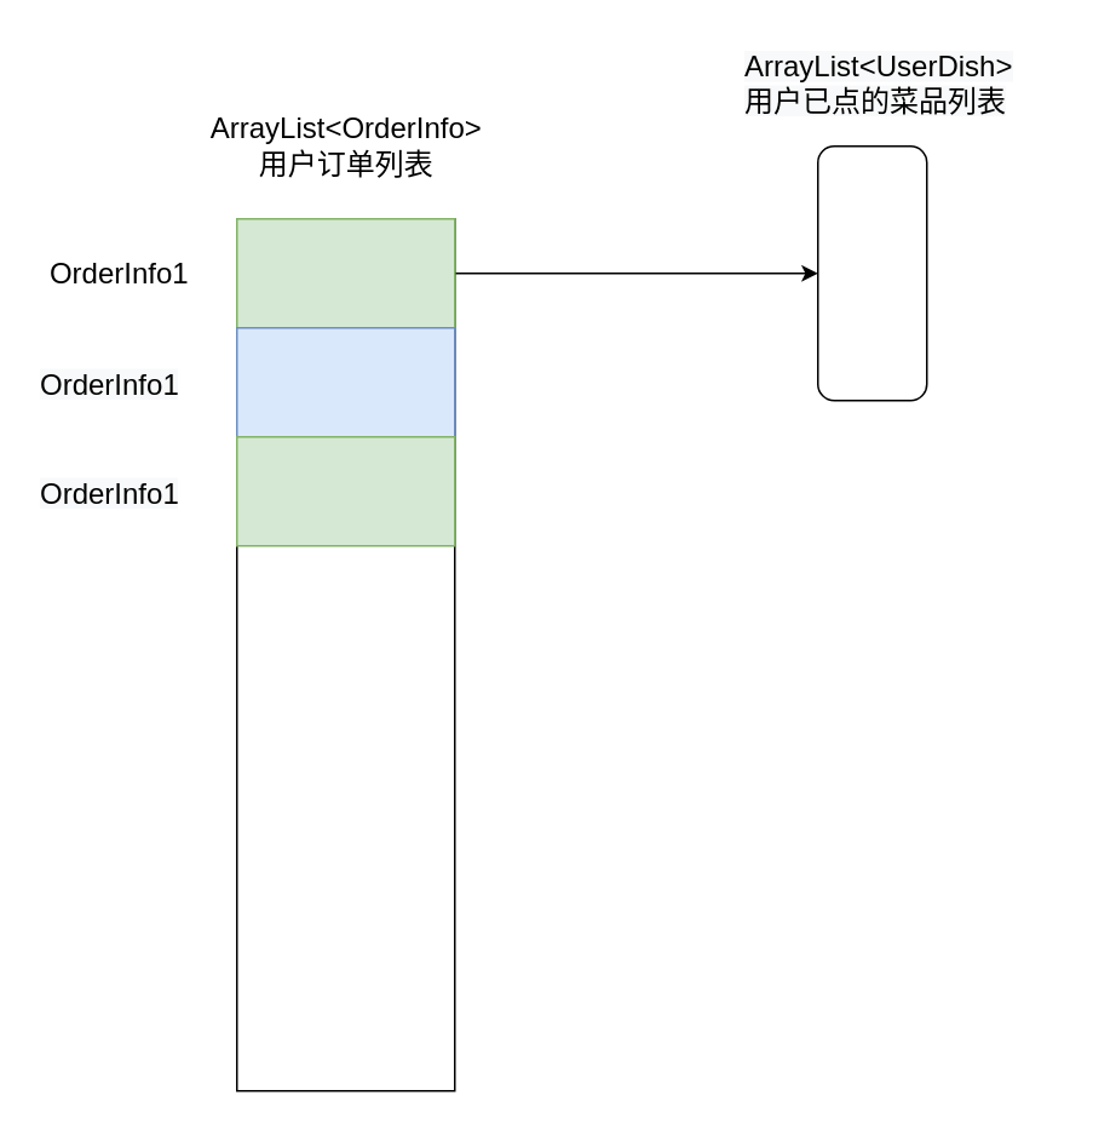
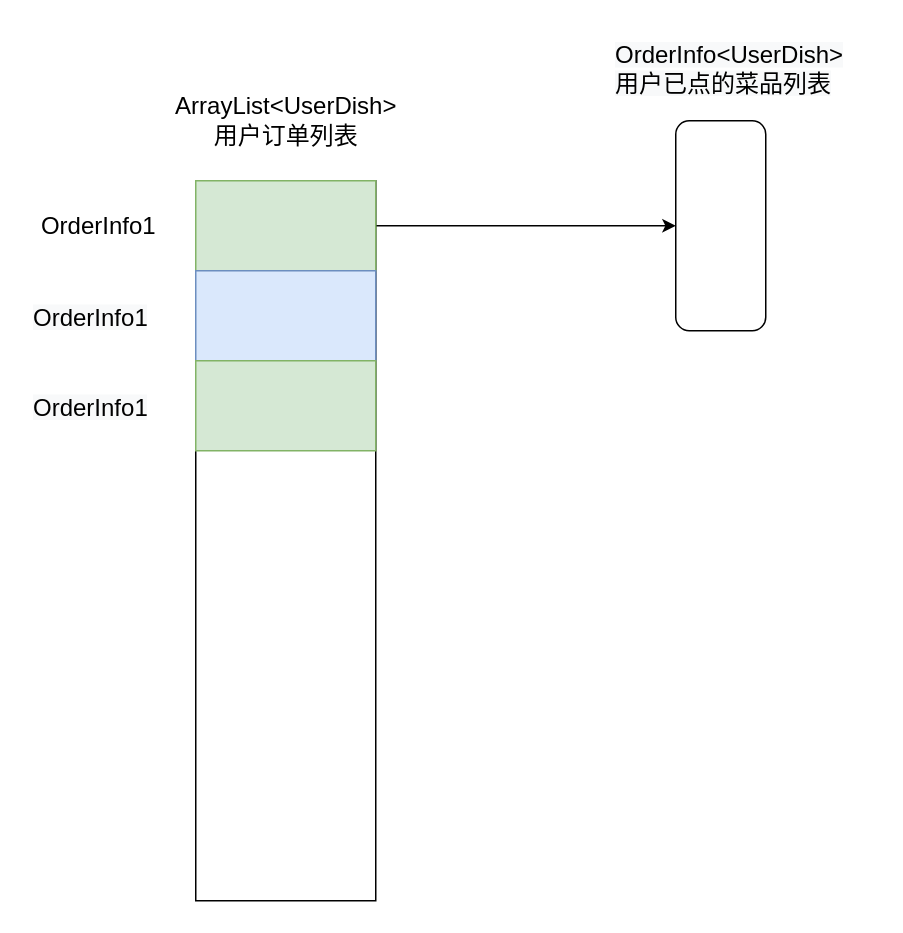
  <mxCell id="0" />
  <mxCell id="1" parent="0" />
  <mxCell id="2" value="" style="rounded=0;whiteSpace=wrap;html=1;" vertex="1" parent="1"><mxGeometry x="130" y="120" width="120" height="480" as="geometry" /></mxCell>
  <mxCell id="3" style="rounded=0;orthogonalLoop=1;jettySize=auto;html=1;entryX=0;entryY=0.5;entryDx=0;entryDy=0;" edge="1" parent="1" source="4" target="7"><mxGeometry relative="1" as="geometry" /></mxCell>
  <mxCell id="4" value="" style="rounded=0;whiteSpace=wrap;html=1;fillColor=#d5e8d4;strokeColor=#82b366;" vertex="1" parent="1"><mxGeometry x="130" y="120" width="120" height="60" as="geometry" /></mxCell>
  <mxCell id="5" value="" style="rounded=0;whiteSpace=wrap;html=1;fillColor=#dae8fc;strokeColor=#6c8ebf;" vertex="1" parent="1"><mxGeometry x="130" y="180" width="120" height="60" as="geometry" /></mxCell>
  <mxCell id="6" value="" style="rounded=0;whiteSpace=wrap;html=1;fillColor=#d5e8d4;strokeColor=#82b366;" vertex="1" parent="1"><mxGeometry x="130" y="240" width="120" height="60" as="geometry" /></mxCell>
  <mxCell id="7" value="" style="rounded=1;whiteSpace=wrap;html=1;" vertex="1" parent="1"><mxGeometry x="450" y="80" width="60" height="140" as="geometry" /></mxCell>
- <mxCell id="8" value="&lt;span style=&quot;font-size: 16px;&quot;&gt;ArrayList&amp;lt;OrderInfo&amp;gt;&lt;br&gt;用户订单列表&lt;br&gt;&lt;/span&gt;" style="text;html=1;align=center;verticalAlign=middle;resizable=0;points=[];autosize=1;strokeColor=none;fillColor=none;" vertex="1" parent="1"><mxGeometry x="110" y="60" width="160" height="40" as="geometry" /></mxCell>
- <mxCell id="9" value="&lt;span style=&quot;color: rgb(0, 0, 0); font-family: Helvetica; font-size: 16px; font-style: normal; font-variant-ligatures: normal; font-variant-caps: normal; font-weight: 400; letter-spacing: normal; orphans: 2; text-align: center; text-indent: 0px; text-transform: none; widows: 2; word-spacing: 0px; -webkit-text-stroke-width: 0px; background-color: rgb(248, 249, 250); text-decoration-thickness: initial; text-decoration-style: initial; text-decoration-color: initial; float: none; display: inline !important;&quot;&gt;ArrayList&amp;lt;UserDish&amp;gt;&lt;br&gt;用户已点的菜品列表&lt;br&gt;&lt;/span&gt;" style="text;whiteSpace=wrap;html=1;fontSize=16;" vertex="1" parent="1"><mxGeometry x="407.5" y="20" width="172.5" height="50" as="geometry" /></mxCell>
+ <mxCell id="8" value="&lt;span style=&quot;font-size: 16px;&quot;&gt;ArrayList&amp;lt;UserDish&amp;gt;&lt;br&gt;用户订单列表&lt;br&gt;&lt;/span&gt;" style="text;html=1;align=center;verticalAlign=middle;resizable=0;points=[];autosize=1;strokeColor=none;fillColor=none;" vertex="1" parent="1"><mxGeometry x="110" y="60" width="160" height="40" as="geometry" /></mxCell>
+ <mxCell id="9" value="&lt;span style=&quot;color: rgb(0, 0, 0); font-family: Helvetica; font-size: 16px; font-style: normal; font-variant-ligatures: normal; font-variant-caps: normal; font-weight: 400; letter-spacing: normal; orphans: 2; text-align: center; text-indent: 0px; text-transform: none; widows: 2; word-spacing: 0px; -webkit-text-stroke-width: 0px; background-color: rgb(248, 249, 250); text-decoration-thickness: initial; text-decoration-style: initial; text-decoration-color: initial; float: none; display: inline !important;&quot;&gt;OrderInfo&amp;lt;UserDish&amp;gt;&lt;br&gt;用户已点的菜品列表&lt;br&gt;&lt;/span&gt;" style="text;whiteSpace=wrap;html=1;fontSize=16;" vertex="1" parent="1"><mxGeometry x="407.5" y="20" width="172.5" height="50" as="geometry" /></mxCell>
  <mxCell id="10" value="OrderInfo1" style="text;html=1;align=center;verticalAlign=middle;resizable=0;points=[];autosize=1;strokeColor=none;fillColor=none;fontSize=16;" vertex="1" parent="1"><mxGeometry x="20" y="140" width="90" height="20" as="geometry" /></mxCell>
  <mxCell id="11" value="&lt;span style=&quot;color: rgb(0, 0, 0); font-family: Helvetica; font-size: 16px; font-style: normal; font-variant-ligatures: normal; font-variant-caps: normal; font-weight: 400; letter-spacing: normal; orphans: 2; text-align: center; text-indent: 0px; text-transform: none; widows: 2; word-spacing: 0px; -webkit-text-stroke-width: 0px; background-color: rgb(248, 249, 250); text-decoration-thickness: initial; text-decoration-style: initial; text-decoration-color: initial; float: none; display: inline !important;&quot;&gt;OrderInfo1&lt;/span&gt;" style="text;whiteSpace=wrap;html=1;fontSize=16;" vertex="1" parent="1"><mxGeometry x="20" y="195" width="100" height="30" as="geometry" /></mxCell>
  <mxCell id="12" value="&lt;span style=&quot;color: rgb(0, 0, 0); font-family: Helvetica; font-size: 16px; font-style: normal; font-variant-ligatures: normal; font-variant-caps: normal; font-weight: 400; letter-spacing: normal; orphans: 2; text-align: center; text-indent: 0px; text-transform: none; widows: 2; word-spacing: 0px; -webkit-text-stroke-width: 0px; background-color: rgb(248, 249, 250); text-decoration-thickness: initial; text-decoration-style: initial; text-decoration-color: initial; float: none; display: inline !important;&quot;&gt;OrderInfo1&lt;/span&gt;" style="text;whiteSpace=wrap;html=1;fontSize=16;" vertex="1" parent="1"><mxGeometry x="20" y="255" width="100" height="30" as="geometry" /></mxCell>
